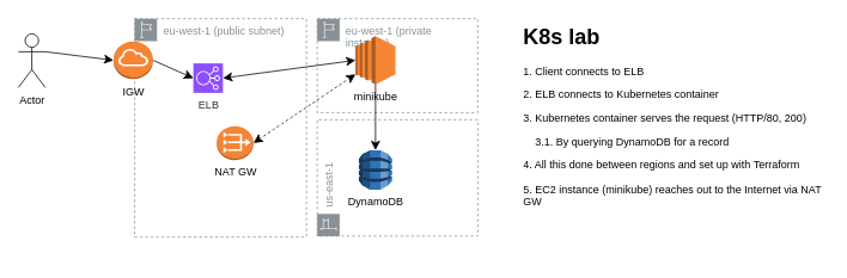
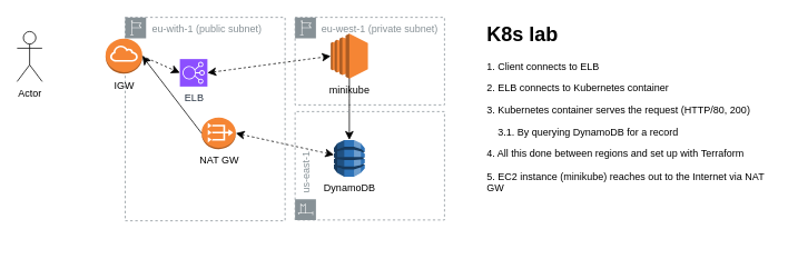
  <mxCell id="0" />
  <mxCell id="1" parent="0" />
- <mxCell id="2" value="eu-west-1 (private instance)" style="sketch=0;outlineConnect=0;gradientColor=none;html=1;whiteSpace=wrap;fontSize=12;fontStyle=0;shape=mxgraph.aws4.group;grIcon=mxgraph.aws4.group_region;strokeColor=#879196;fillColor=none;verticalAlign=top;align=left;spacingLeft=30;fontColor=#879196;dashed=1;" vertex="1" parent="1"><mxGeometry x="353" y="20" width="179" height="105" as="geometry" /></mxCell>
- <mxCell id="3" value="eu-west-1 (public subnet)" style="sketch=0;outlineConnect=0;gradientColor=none;html=1;whiteSpace=wrap;fontSize=12;fontStyle=0;shape=mxgraph.aws4.group;grIcon=mxgraph.aws4.group_region;strokeColor=#879196;fillColor=none;verticalAlign=top;align=left;spacingLeft=30;fontColor=#879196;dashed=1;" parent="1" vertex="1"><mxGeometry x="149.5" y="20" width="191.5" height="244" as="geometry" /></mxCell>
+ <mxCell id="2" value="eu-west-1 (private subnet)" style="sketch=0;outlineConnect=0;gradientColor=none;html=1;whiteSpace=wrap;fontSize=12;fontStyle=0;shape=mxgraph.aws4.group;grIcon=mxgraph.aws4.group_region;strokeColor=#879196;fillColor=none;verticalAlign=top;align=left;spacingLeft=30;fontColor=#879196;dashed=1;" vertex="1" parent="1"><mxGeometry x="353" y="20" width="179" height="105" as="geometry" /></mxCell>
+ <mxCell id="3" value="eu-with-1 (public subnet)" style="sketch=0;outlineConnect=0;gradientColor=none;html=1;whiteSpace=wrap;fontSize=12;fontStyle=0;shape=mxgraph.aws4.group;grIcon=mxgraph.aws4.group_region;strokeColor=#879196;fillColor=none;verticalAlign=top;align=left;spacingLeft=30;fontColor=#879196;dashed=1;" parent="1" vertex="1"><mxGeometry x="149.5" y="20" width="191.5" height="244" as="geometry" /></mxCell>
  <mxCell id="4" value="" style="endArrow=classic;html=1;rounded=0;fontSize=12;startSize=8;endSize=8;curved=1;exitX=0.5;exitY=0.95;exitDx=0;exitDy=0;exitPerimeter=0;entryX=0.5;entryY=0;entryDx=0;entryDy=0;entryPerimeter=0;" parent="1" target="9" edge="1"><mxGeometry width="50" height="50" relative="1" as="geometry"><mxPoint x="418" y="90.9" as="sourcePoint" /><mxPoint x="299" y="166" as="targetPoint" /></mxGeometry></mxCell>
  <mxCell id="5" value="Actor" style="shape=umlActor;verticalLabelPosition=bottom;verticalAlign=top;html=1;outlineConnect=0;" parent="1" vertex="1"><mxGeometry x="20" y="37" width="30" height="60" as="geometry" /></mxCell>
  <mxCell id="6" value="ELB" style="sketch=0;points=[[0,0,0],[0.25,0,0],[0.5,0,0],[0.75,0,0],[1,0,0],[0,1,0],[0.25,1,0],[0.5,1,0],[0.75,1,0],[1,1,0],[0,0.25,0],[0,0.5,0],[0,0.75,0],[1,0.25,0],[1,0.5,0],[1,0.75,0]];outlineConnect=0;fontColor=#232F3E;fillColor=#8C4FFF;strokeColor=#ffffff;dashed=0;verticalLabelPosition=bottom;verticalAlign=top;align=center;html=1;fontSize=12;fontStyle=0;aspect=fixed;shape=mxgraph.aws4.resourceIcon;resIcon=mxgraph.aws4.elastic_load_balancing;" parent="1" vertex="1"><mxGeometry x="215" y="70" width="33" height="33" as="geometry" /></mxCell>
- <mxCell id="7" value="" style="endArrow=classic;html=1;rounded=0;fontSize=12;startSize=8;endSize=8;curved=1;exitX=1;exitY=0.333;exitDx=0;exitDy=0;exitPerimeter=0;entryX=0;entryY=0.5;entryDx=0;entryDy=0;entryPerimeter=0;" parent="1" source="5" target="13" edge="1"><mxGeometry width="50" height="50" relative="1" as="geometry"><mxPoint x="75" y="67" as="sourcePoint" /><mxPoint x="96" y="68" as="targetPoint" /></mxGeometry></mxCell>
- <mxCell id="8" value="" style="endArrow=classic;startArrow=classic;html=1;rounded=0;fontSize=12;startSize=8;endSize=8;curved=1;exitX=1;exitY=0.5;exitDx=0;exitDy=0;exitPerimeter=0;entryX=0;entryY=0.5;entryDx=0;entryDy=0;entryPerimeter=0;" parent="1" source="6" edge="1" target="12"><mxGeometry width="50" height="50" relative="1" as="geometry"><mxPoint x="253" y="128" as="sourcePoint" /><mxPoint x="286" y="67.5" as="targetPoint" /></mxGeometry></mxCell>
+ <mxCell id="8" value="" style="endArrow=classic;startArrow=classic;html=1;rounded=0;fontSize=12;startSize=8;endSize=8;curved=1;exitX=1;exitY=0.5;exitDx=0;exitDy=0;exitPerimeter=0;entryX=0;entryY=0.5;entryDx=0;entryDy=0;entryPerimeter=0;dashed=1;" parent="1" source="6" edge="1" target="12"><mxGeometry width="50" height="50" relative="1" as="geometry"><mxPoint x="253" y="128" as="sourcePoint" /><mxPoint x="286" y="67.5" as="targetPoint" /></mxGeometry></mxCell>
  <mxCell id="9" value="DynamoDB" style="outlineConnect=0;dashed=0;verticalLabelPosition=bottom;verticalAlign=top;align=center;html=1;shape=mxgraph.aws3.dynamo_db;fillColor=#2E73B8;gradientColor=none;" parent="1" vertex="1"><mxGeometry x="399.5" y="167" width="37" height="44" as="geometry" /></mxCell>
  <mxCell id="10" value="&lt;h1 style=&quot;margin-top: 0px;&quot;&gt;K8s lab&lt;br&gt;&lt;/h1&gt;&lt;p&gt;1. Client connects to ELB&lt;/p&gt;&lt;p&gt;2. ELB connects to Kubernetes container&lt;/p&gt;&lt;p&gt;3. Kubernetes container serves the request (HTTP/80, 200)&lt;/p&gt;&lt;p&gt;&amp;nbsp;&amp;nbsp;&amp;nbsp; 3.1. By querying DynamoDB for a record&lt;/p&gt;&lt;p&gt;4. All this done between regions and set up with Terraform&lt;/p&gt;&lt;p&gt;5. EC2 instance (minikube) reaches out to the Internet via NAT GW&lt;br&gt;&lt;/p&gt;" style="text;html=1;whiteSpace=wrap;overflow=hidden;rounded=0;" parent="1" vertex="1"><mxGeometry x="581" y="20" width="341" height="227" as="geometry" /></mxCell>
  <mxCell id="11" value="us-east-1" style="sketch=0;outlineConnect=0;gradientColor=none;html=1;whiteSpace=wrap;fontSize=12;fontStyle=0;shape=mxgraph.aws4.group;grIcon=mxgraph.aws4.group_region;strokeColor=#879196;fillColor=none;verticalAlign=top;align=left;spacingLeft=30;fontColor=#879196;dashed=1;rotation=-90;" parent="1" vertex="1"><mxGeometry x="377.5" y="108.5" width="130" height="179" as="geometry" /></mxCell>
  <mxCell id="12" value="minikube" style="outlineConnect=0;dashed=0;verticalLabelPosition=bottom;verticalAlign=top;align=center;html=1;shape=mxgraph.aws3.ec2;fillColor=#F58534;gradientColor=none;" parent="1" vertex="1"><mxGeometry x="395.75" y="39.5" width="44.5" height="54" as="geometry" /></mxCell>
  <mxCell id="13" value="IGW" style="outlineConnect=0;dashed=0;verticalLabelPosition=bottom;verticalAlign=top;align=center;html=1;shape=mxgraph.aws3.internet_gateway;fillColor=#F58534;gradientColor=none;" parent="1" vertex="1"><mxGeometry x="126" y="45.5" width="44" height="42" as="geometry" /></mxCell>
- <mxCell id="14" value="" style="endArrow=classic;html=1;rounded=0;fontSize=12;startSize=8;endSize=8;curved=1;exitX=1;exitY=0.5;exitDx=0;exitDy=0;exitPerimeter=0;entryX=0;entryY=0.5;entryDx=0;entryDy=0;entryPerimeter=0;" parent="1" source="13" target="6" edge="1"><mxGeometry width="50" height="50" relative="1" as="geometry"><mxPoint x="116" y="240" as="sourcePoint" /><mxPoint x="166" y="190" as="targetPoint" /></mxGeometry></mxCell>
+ <mxCell id="14" value="" style="endArrow=classic;html=1;rounded=0;fontSize=12;startSize=8;endSize=8;curved=1;exitX=1;exitY=0.5;exitDx=0;exitDy=0;exitPerimeter=0;entryX=0;entryY=0.5;entryDx=0;entryDy=0;entryPerimeter=0;dashed=1;" parent="1" source="13" target="6" edge="1"><mxGeometry width="50" height="50" relative="1" as="geometry"><mxPoint x="116" y="240" as="sourcePoint" /><mxPoint x="166" y="190" as="targetPoint" /></mxGeometry></mxCell>
  <mxCell id="15" value="NAT GW" style="outlineConnect=0;dashed=0;verticalLabelPosition=bottom;verticalAlign=top;align=center;html=1;shape=mxgraph.aws3.vpc_nat_gateway;fillColor=#F58534;gradientColor=none;" vertex="1" parent="1"><mxGeometry x="241" y="140" width="41" height="38" as="geometry" /></mxCell>
- <mxCell id="16" value="" style="endArrow=classic;dashed=1;html=1;rounded=0;fontSize=12;startSize=8;endSize=8;curved=1;entryX=0;entryY=0.79;entryDx=0;entryDy=0;entryPerimeter=0;exitX=1;exitY=0.5;exitDx=0;exitDy=0;exitPerimeter=0;startArrow=classic;startFill=1;endFill=1;" edge="1" parent="1" source="15" target="12"><mxGeometry width="50" height="50" relative="1" as="geometry"><mxPoint x="284" y="351" as="sourcePoint" /><mxPoint x="334" y="301" as="targetPoint" /></mxGeometry></mxCell>
+ <mxCell id="16" value="" style="endArrow=classic;dashed=1;html=1;rounded=0;fontSize=12;startSize=8;endSize=8;curved=1;exitX=1;exitY=0.5;exitDx=0;exitDy=0;exitPerimeter=0;startArrow=classic;startFill=1;endFill=1;" edge="1" parent="1" source="15" target="9"><mxGeometry width="50" height="50" relative="1" as="geometry"><mxPoint x="284" y="351" as="sourcePoint" /><mxPoint x="334" y="301" as="targetPoint" /></mxGeometry></mxCell>
+ <mxCell id="17" style="edgeStyle=none;curved=1;rounded=0;orthogonalLoop=1;jettySize=auto;html=1;exitX=0;exitY=0.5;exitDx=0;exitDy=0;exitPerimeter=0;entryX=1;entryY=0.5;entryDx=0;entryDy=0;entryPerimeter=0;fontSize=12;startSize=8;endSize=8;" edge="1" parent="1" source="15" target="13"><mxGeometry relative="1" as="geometry" /></mxCell>
